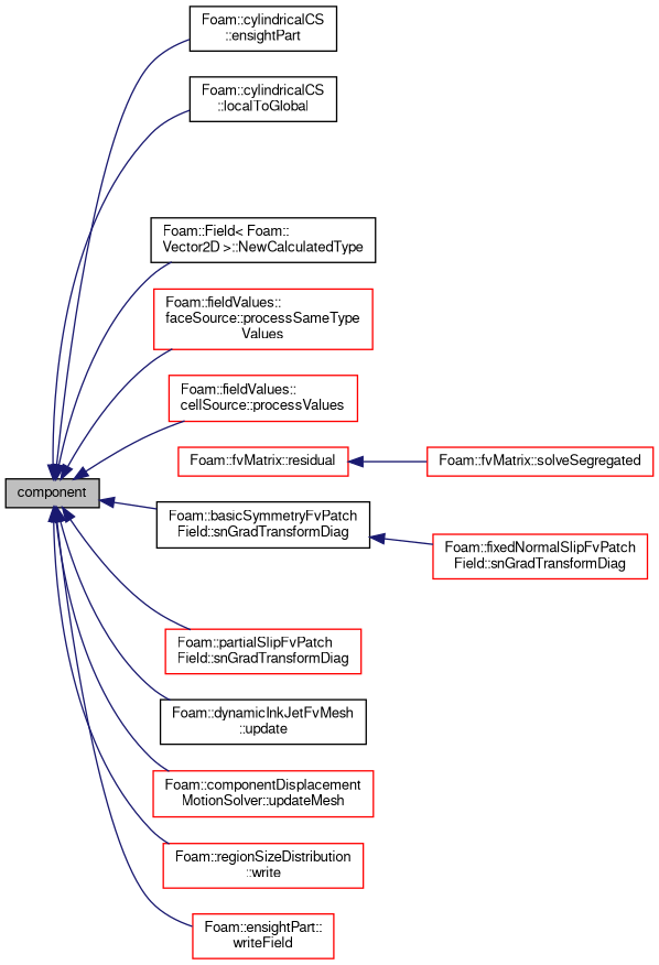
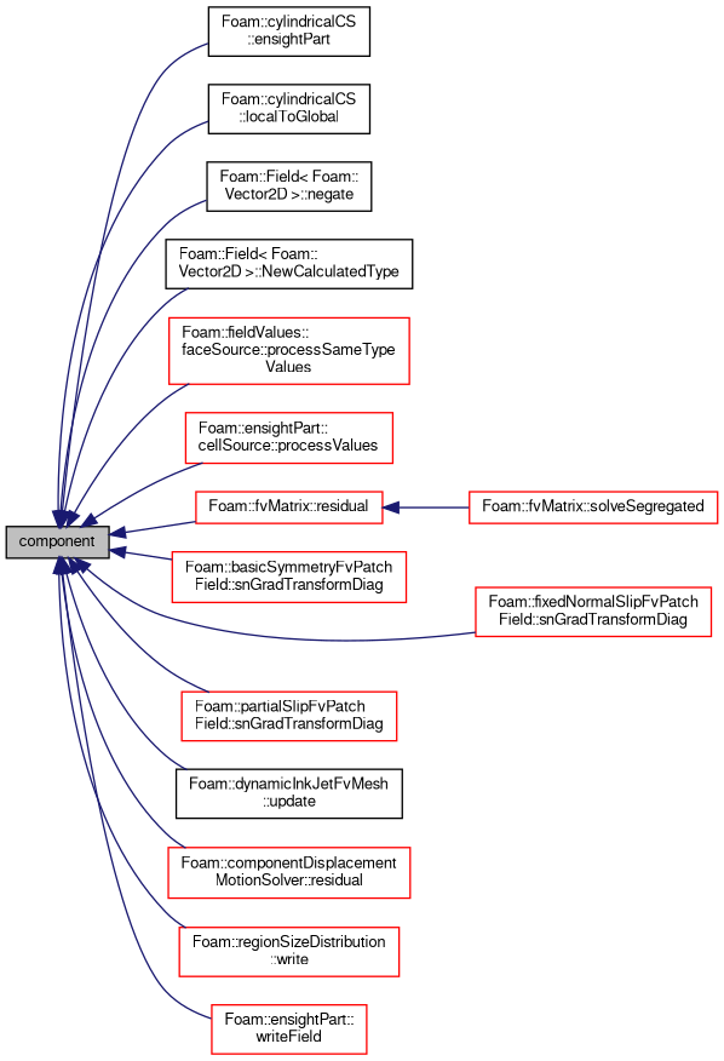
  digraph {
    rankdir=LR
    node [color=red fontname=FreeSans fontsize=10 shape=record]
    edge [color=midnightblue dir=back fontname=FreeSans fontsize=10 labelfontname=FreeSans labelfontsize=10 style=solid]
    n1 [color=black fillcolor=grey75 fontcolor=black height=0.2 label=component style=filled width=0.4]
    n2 [color=black height=0.2 label="Foam::cylindricalCS\l::ensightPart" width=0.4]
    n3 [color=black height=0.2 label="Foam::cylindricalCS\l::localToGlobal" width=0.4]
+   n4 [color=black height=0.2 label="Foam::Field\< Foam::\lVector2D \>::negate" width=0.4]
    n5 [color=black height=0.2 label="Foam::Field\< Foam::\lVector2D \>::NewCalculatedType" width=0.4]
    n6 [height=0.2 label="Foam::fieldValues::\lfaceSource::processSameType\lValues" width=0.4]
-   n7 [height=0.2 label="Foam::fieldValues::\lcellSource::processValues" width=0.4]
+   n7 [height=0.2 label="Foam::ensightPart::\lcellSource::processValues" width=0.4]
    n8 [height=0.2 label="Foam::fvMatrix::residual" width=0.4]
-   n9 [color=black height=0.2 label="Foam::basicSymmetryFvPatch\lField::snGradTransformDiag" width=0.4]
+   n9 [height=0.2 label="Foam::basicSymmetryFvPatch\lField::snGradTransformDiag" width=0.4]
    n10 [height=0.2 label="Foam::fixedNormalSlipFvPatch\lField::snGradTransformDiag" width=0.4]
    n11 [height=0.2 label="Foam::partialSlipFvPatch\lField::snGradTransformDiag" width=0.4]
    n12 [color=black height=0.2 label="Foam::dynamicInkJetFvMesh\l::update" width=0.4]
-   n13 [height=0.2 label="Foam::componentDisplacement\lMotionSolver::updateMesh" width=0.4]
+   n13 [height=0.2 label="Foam::componentDisplacement\lMotionSolver::residual" width=0.4]
    n14 [height=0.2 label="Foam::regionSizeDistribution\l::write" width=0.4]
    n15 [height=0.2 label="Foam::ensightPart::\lwriteField" width=0.4]
    n16 [height=0.2 label="Foam::fvMatrix::solveSegregated" width=0.4]
    n1 -> n2
    n1 -> n3
+   n1 -> n4
    n1 -> n5
    n1 -> n6
    n1 -> n7
+   n1 -> n8
    n1 -> n9
-   n9 -> n10
+   n1 -> n10
    n1 -> n11
    n1 -> n12
    n1 -> n13
    n1 -> n14
    n1 -> n15
    n8 -> n16
  }
